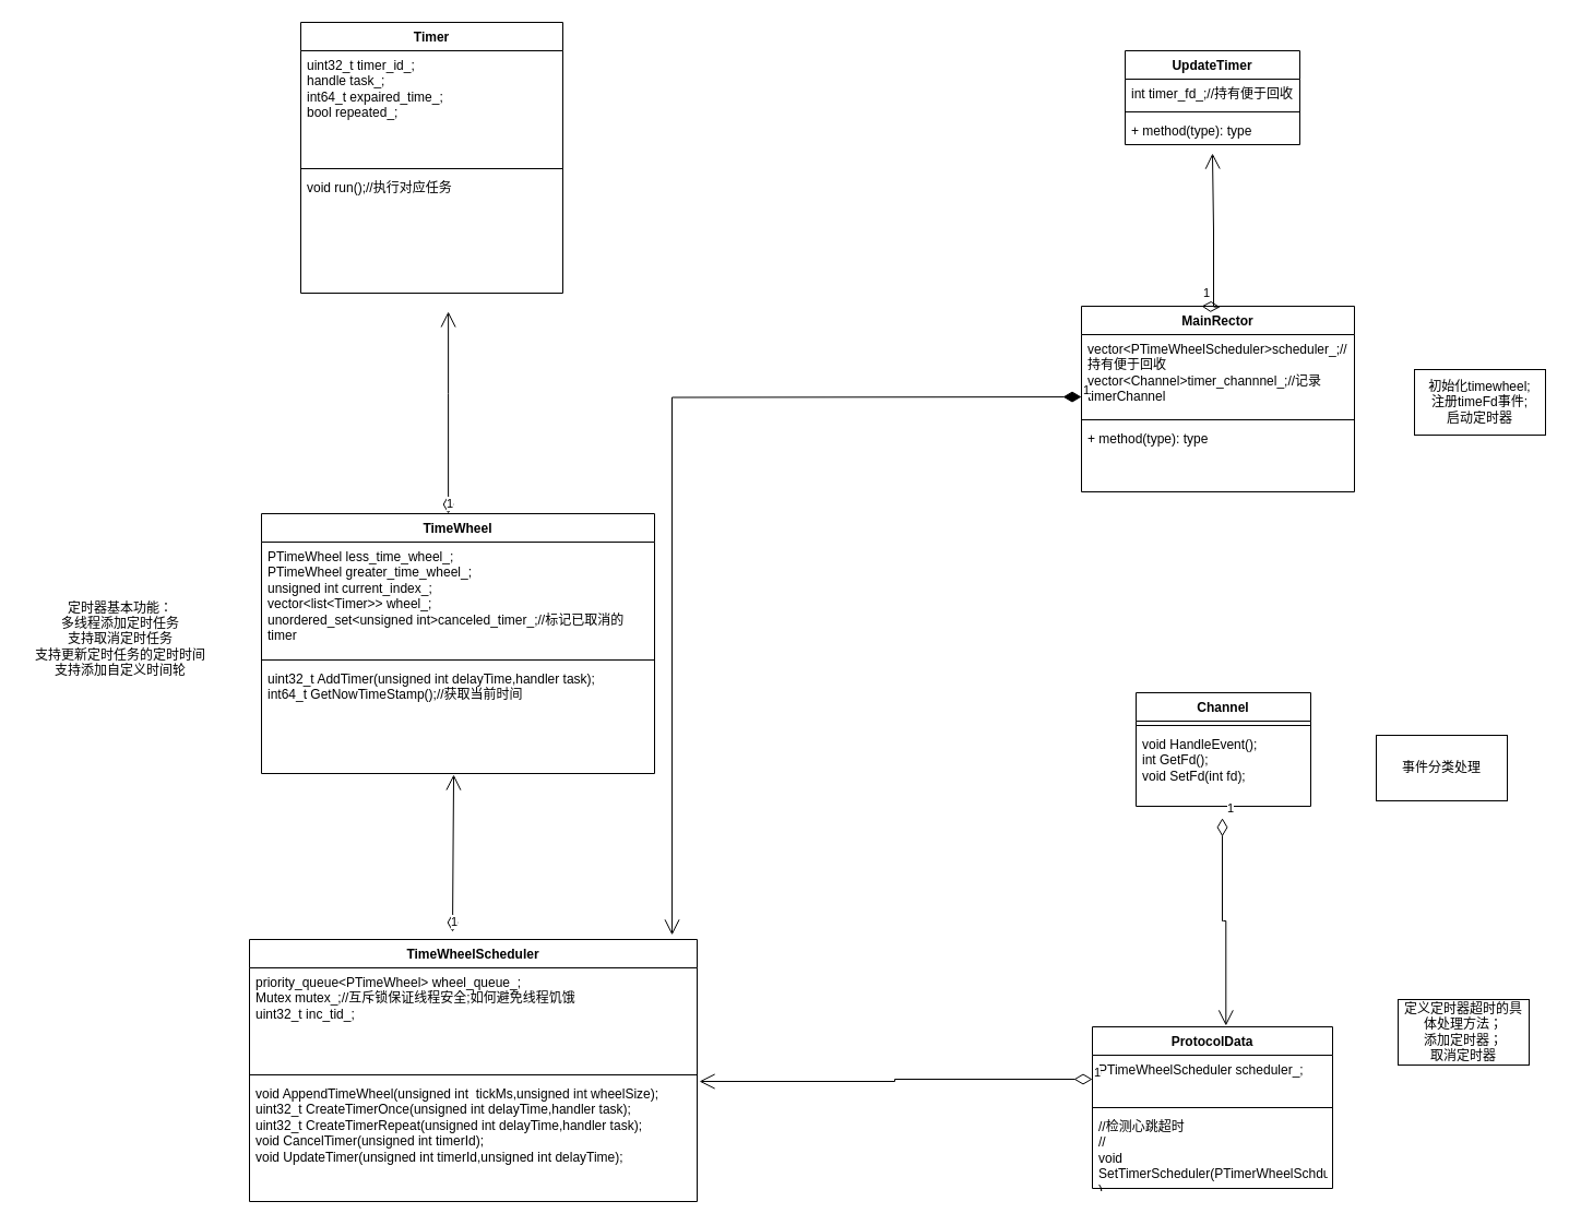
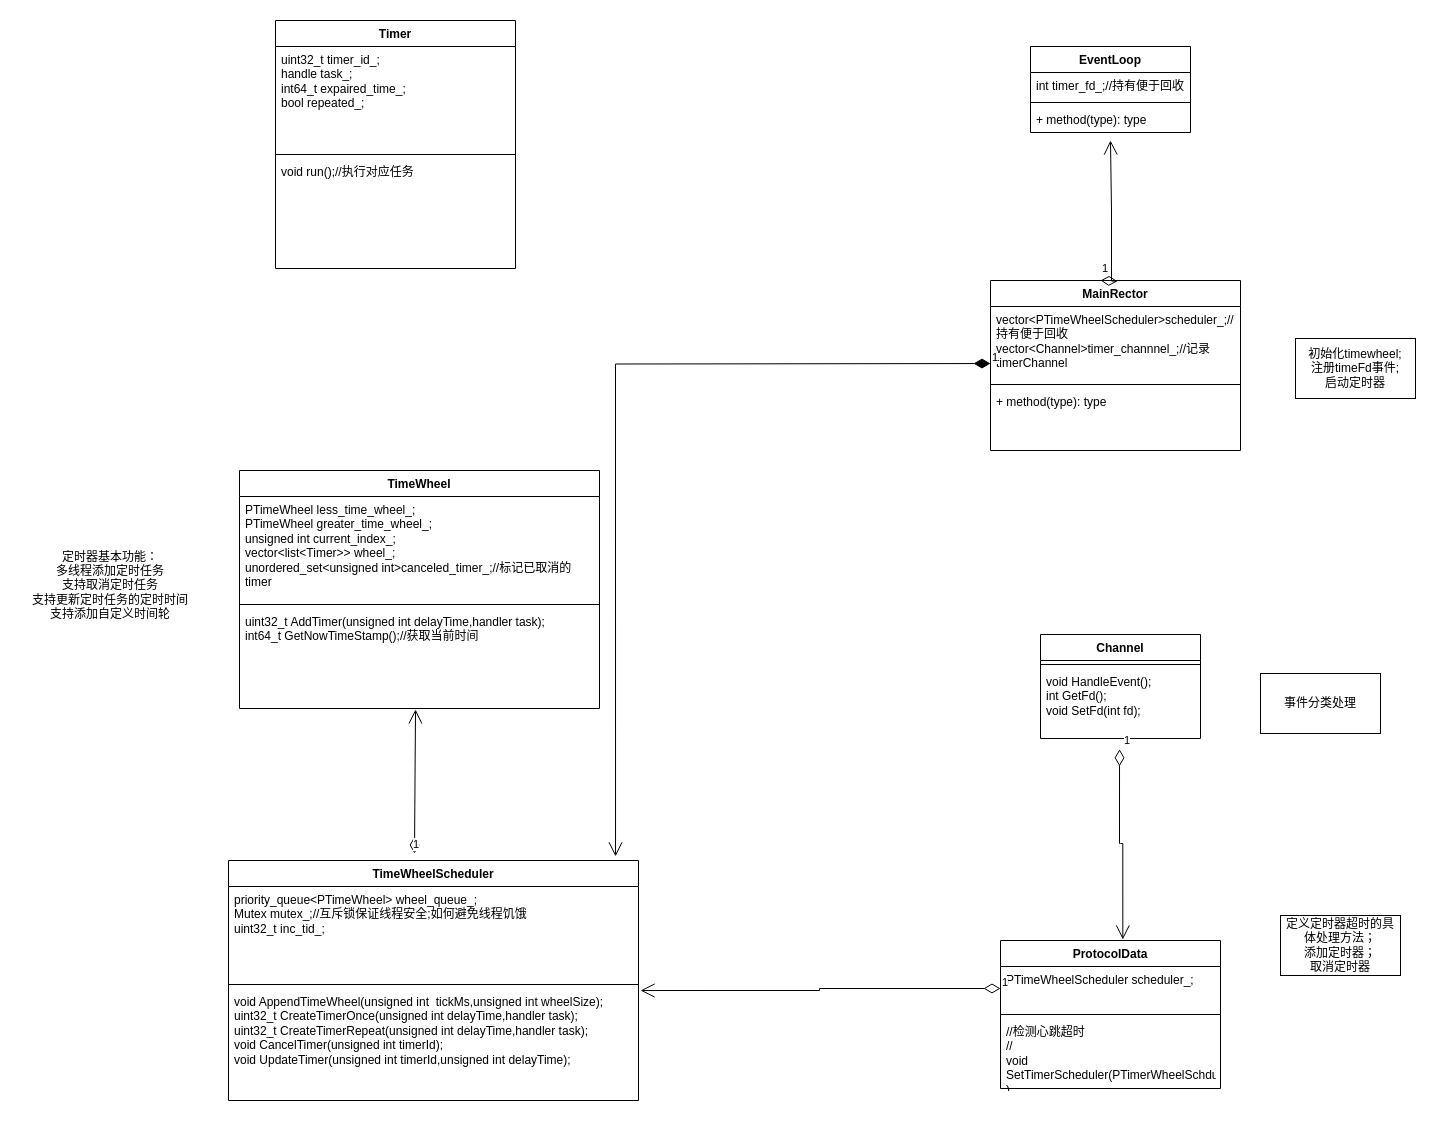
  <mxCell id="0" />
  <mxCell id="1" parent="0" />
  <mxCell id="2" value="定时器基本功能：&lt;div&gt;多线程添加定时任务&lt;/div&gt;&lt;div&gt;支持取消定时任务&lt;/div&gt;&lt;div&gt;支持更新定时任务的定时时间&lt;/div&gt;&lt;div&gt;支持添加自定义时间轮&lt;/div&gt;" style="text;html=1;align=center;verticalAlign=middle;whiteSpace=wrap;rounded=0;" parent="1" vertex="1"><mxGeometry x="20" y="535" width="180" height="100" as="geometry" /></mxCell>
  <mxCell id="3" value="TimeWheelScheduler" style="swimlane;fontStyle=1;align=center;verticalAlign=top;childLayout=stackLayout;horizontal=1;startSize=26;horizontalStack=0;resizeParent=1;resizeParentMax=0;resizeLast=0;collapsible=1;marginBottom=0;whiteSpace=wrap;html=1;" parent="1" vertex="1"><mxGeometry x="228" y="860" width="410" height="240" as="geometry" /></mxCell>
  <mxCell id="4" value="priority_queue&amp;lt;PTimeWheel&amp;gt; wheel_queue_;&lt;div&gt;Mutex mutex_;//互斥锁保证线程安全;如何避免线程饥饿&lt;/div&gt;&lt;div&gt;&lt;span style=&quot;background-color: initial;&quot;&gt;uint32_t&lt;/span&gt;&amp;nbsp;inc_tid_;&lt;/div&gt;&lt;div&gt;&lt;br&gt;&lt;/div&gt;" style="text;strokeColor=none;fillColor=none;align=left;verticalAlign=top;spacingLeft=4;spacingRight=4;overflow=hidden;rotatable=0;points=[[0,0.5],[1,0.5]];portConstraint=eastwest;whiteSpace=wrap;html=1;" parent="3" vertex="1"><mxGeometry y="26" width="410" height="94" as="geometry" /></mxCell>
  <mxCell id="5" value="" style="line;strokeWidth=1;fillColor=none;align=left;verticalAlign=middle;spacingTop=-1;spacingLeft=3;spacingRight=3;rotatable=0;labelPosition=right;points=[];portConstraint=eastwest;strokeColor=inherit;" parent="3" vertex="1"><mxGeometry y="120" width="410" height="8" as="geometry" /></mxCell>
  <mxCell id="6" value="void AppendTimeWheel(unsigned int&amp;nbsp; tickMs,unsigned int wheelSize);&lt;br&gt;&lt;div&gt;&lt;span style=&quot;background-color: initial;&quot;&gt;uint32_t&lt;/span&gt;&amp;nbsp;CreateTimerOnce(unsigned int delayTime,handler task);&lt;/div&gt;&lt;div&gt;&lt;span style=&quot;background-color: initial;&quot;&gt;uint32_t&lt;/span&gt;&amp;nbsp;CreateTimerRepeat(unsigned int delayTime,handler task);&lt;br&gt;&lt;/div&gt;&lt;div&gt;void CancelTimer(unsigned int timerId);&lt;/div&gt;&lt;div&gt;void UpdateTimer(&lt;span style=&quot;background-color: initial;&quot;&gt;unsigned int timerId,unsigned int delayTime&lt;/span&gt;&lt;span style=&quot;background-color: initial;&quot;&gt;);&lt;/span&gt;&lt;/div&gt;" style="text;strokeColor=none;fillColor=none;align=left;verticalAlign=top;spacingLeft=4;spacingRight=4;overflow=hidden;rotatable=0;points=[[0,0.5],[1,0.5]];portConstraint=eastwest;whiteSpace=wrap;html=1;" parent="3" vertex="1"><mxGeometry y="128" width="410" height="112" as="geometry" /></mxCell>
  <mxCell id="7" value="1" style="endArrow=open;html=1;endSize=12;startArrow=diamondThin;startSize=14;startFill=0;edgeStyle=orthogonalEdgeStyle;align=left;verticalAlign=bottom;rounded=0;entryX=0.489;entryY=1.01;entryDx=0;entryDy=0;entryPerimeter=0;" parent="3" target="11" edge="1"><mxGeometry x="-1" y="3" relative="1" as="geometry"><mxPoint x="186" y="-7" as="sourcePoint" /><mxPoint x="346" y="-7" as="targetPoint" /></mxGeometry></mxCell>
  <mxCell id="8" value="TimeWheel" style="swimlane;fontStyle=1;align=center;verticalAlign=top;childLayout=stackLayout;horizontal=1;startSize=26;horizontalStack=0;resizeParent=1;resizeParentMax=0;resizeLast=0;collapsible=1;marginBottom=0;whiteSpace=wrap;html=1;" parent="1" vertex="1"><mxGeometry x="239" y="470" width="360" height="238" as="geometry" /></mxCell>
  <mxCell id="9" value="PTimeWheel less_time_wheel_;&lt;div&gt;PTimeWheel greater_time_wheel_;&lt;br&gt;&lt;/div&gt;&lt;div&gt;unsigned int current_index_;&lt;/div&gt;&lt;div&gt;vector&amp;lt;list&amp;lt;Timer&amp;gt;&amp;gt; wheel_;&lt;/div&gt;&lt;div&gt;unordered_set&amp;lt;unsigned int&amp;gt;canceled_timer_;//标记已取消的timer&lt;/div&gt;" style="text;strokeColor=none;fillColor=none;align=left;verticalAlign=top;spacingLeft=4;spacingRight=4;overflow=hidden;rotatable=0;points=[[0,0.5],[1,0.5]];portConstraint=eastwest;whiteSpace=wrap;html=1;" parent="8" vertex="1"><mxGeometry y="26" width="360" height="104" as="geometry" /></mxCell>
  <mxCell id="10" value="" style="line;strokeWidth=1;fillColor=none;align=left;verticalAlign=middle;spacingTop=-1;spacingLeft=3;spacingRight=3;rotatable=0;labelPosition=right;points=[];portConstraint=eastwest;strokeColor=inherit;" parent="8" vertex="1"><mxGeometry y="130" width="360" height="8" as="geometry" /></mxCell>
  <mxCell id="11" value="uint32_t AddTimer(unsigned int delayTime,handler task);&lt;div&gt;int64_t GetNowTimeStamp();//获取当前时间&lt;/div&gt;&lt;div&gt;&lt;br&gt;&lt;/div&gt;&lt;div&gt;&lt;br&gt;&lt;/div&gt;" style="text;strokeColor=none;fillColor=none;align=left;verticalAlign=top;spacingLeft=4;spacingRight=4;overflow=hidden;rotatable=0;points=[[0,0.5],[1,0.5]];portConstraint=eastwest;whiteSpace=wrap;html=1;" parent="8" vertex="1"><mxGeometry y="138" width="360" height="100" as="geometry" /></mxCell>
  <mxCell id="12" value="Timer" style="swimlane;fontStyle=1;align=center;verticalAlign=top;childLayout=stackLayout;horizontal=1;startSize=26;horizontalStack=0;resizeParent=1;resizeParentMax=0;resizeLast=0;collapsible=1;marginBottom=0;whiteSpace=wrap;html=1;" parent="1" vertex="1"><mxGeometry x="275" y="20" width="240" height="248" as="geometry" /></mxCell>
  <mxCell id="13" value="uint32_t&amp;nbsp;timer_id_;&lt;div&gt;handle task_;&lt;/div&gt;&lt;div&gt;int64_t expaired_time_;&lt;/div&gt;&lt;div&gt;bool repeated_;&lt;/div&gt;" style="text;strokeColor=none;fillColor=none;align=left;verticalAlign=top;spacingLeft=4;spacingRight=4;overflow=hidden;rotatable=0;points=[[0,0.5],[1,0.5]];portConstraint=eastwest;whiteSpace=wrap;html=1;" parent="12" vertex="1"><mxGeometry y="26" width="240" height="104" as="geometry" /></mxCell>
  <mxCell id="14" value="" style="line;strokeWidth=1;fillColor=none;align=left;verticalAlign=middle;spacingTop=-1;spacingLeft=3;spacingRight=3;rotatable=0;labelPosition=right;points=[];portConstraint=eastwest;strokeColor=inherit;" parent="12" vertex="1"><mxGeometry y="130" width="240" height="8" as="geometry" /></mxCell>
  <mxCell id="15" value="void run();//执行对应任务" style="text;strokeColor=none;fillColor=none;align=left;verticalAlign=top;spacingLeft=4;spacingRight=4;overflow=hidden;rotatable=0;points=[[0,0.5],[1,0.5]];portConstraint=eastwest;whiteSpace=wrap;html=1;" parent="12" vertex="1"><mxGeometry y="138" width="240" height="110" as="geometry" /></mxCell>
- <mxCell id="16" value="1" style="endArrow=open;html=1;endSize=12;startArrow=diamondThin;startSize=14;startFill=0;edgeStyle=orthogonalEdgeStyle;align=left;verticalAlign=bottom;rounded=0;entryX=0.563;entryY=1.154;entryDx=0;entryDy=0;entryPerimeter=0;" parent="1" source="8" target="15" edge="1"><mxGeometry x="-1" y="3" relative="1" as="geometry"><mxPoint x="420" y="430" as="sourcePoint" /><mxPoint x="580" y="430" as="targetPoint" /><Array as="points"><mxPoint x="410" y="360" /></Array></mxGeometry></mxCell>
  <mxCell id="17" value="ProtocolData" style="swimlane;fontStyle=1;align=center;verticalAlign=top;childLayout=stackLayout;horizontal=1;startSize=26;horizontalStack=0;resizeParent=1;resizeParentMax=0;resizeLast=0;collapsible=1;marginBottom=0;whiteSpace=wrap;html=1;" vertex="1" parent="1"><mxGeometry x="1000" y="940" width="220" height="148" as="geometry" /></mxCell>
  <mxCell id="18" value="PTimeWheelScheduler scheduler_;" style="text;strokeColor=none;fillColor=none;align=left;verticalAlign=top;spacingLeft=4;spacingRight=4;overflow=hidden;rotatable=0;points=[[0,0.5],[1,0.5]];portConstraint=eastwest;whiteSpace=wrap;html=1;" vertex="1" parent="17"><mxGeometry y="26" width="220" height="44" as="geometry" /></mxCell>
  <mxCell id="19" value="" style="line;strokeWidth=1;fillColor=none;align=left;verticalAlign=middle;spacingTop=-1;spacingLeft=3;spacingRight=3;rotatable=0;labelPosition=right;points=[];portConstraint=eastwest;strokeColor=inherit;" vertex="1" parent="17"><mxGeometry y="70" width="220" height="8" as="geometry" /></mxCell>
  <mxCell id="20" value="//检测心跳超时&lt;div&gt;//&lt;/div&gt;&lt;div&gt;void SetTimerScheduler(PTimerWheelSchduler )&lt;/div&gt;" style="text;strokeColor=none;fillColor=none;align=left;verticalAlign=top;spacingLeft=4;spacingRight=4;overflow=hidden;rotatable=0;points=[[0,0.5],[1,0.5]];portConstraint=eastwest;whiteSpace=wrap;html=1;" vertex="1" parent="17"><mxGeometry y="78" width="220" height="70" as="geometry" /></mxCell>
  <mxCell id="21" value="Channel" style="swimlane;fontStyle=1;align=center;verticalAlign=top;childLayout=stackLayout;horizontal=1;startSize=26;horizontalStack=0;resizeParent=1;resizeParentMax=0;resizeLast=0;collapsible=1;marginBottom=0;whiteSpace=wrap;html=1;" vertex="1" parent="1"><mxGeometry x="1040" y="634" width="160" height="104" as="geometry" /></mxCell>
  <mxCell id="22" value="" style="line;strokeWidth=1;fillColor=none;align=left;verticalAlign=middle;spacingTop=-1;spacingLeft=3;spacingRight=3;rotatable=0;labelPosition=right;points=[];portConstraint=eastwest;strokeColor=inherit;" vertex="1" parent="21"><mxGeometry y="26" width="160" height="8" as="geometry" /></mxCell>
  <mxCell id="23" value="void HandleEvent();&lt;div&gt;int GetFd();&lt;/div&gt;&lt;div&gt;void SetFd(int fd);&lt;/div&gt;" style="text;strokeColor=none;fillColor=none;align=left;verticalAlign=top;spacingLeft=4;spacingRight=4;overflow=hidden;rotatable=0;points=[[0,0.5],[1,0.5]];portConstraint=eastwest;whiteSpace=wrap;html=1;" vertex="1" parent="21"><mxGeometry y="34" width="160" height="70" as="geometry" /></mxCell>
  <mxCell id="24" value="MainRector" style="swimlane;fontStyle=1;align=center;verticalAlign=top;childLayout=stackLayout;horizontal=1;startSize=26;horizontalStack=0;resizeParent=1;resizeParentMax=0;resizeLast=0;collapsible=1;marginBottom=0;whiteSpace=wrap;html=1;" vertex="1" parent="1"><mxGeometry x="990" y="280" width="250" height="170" as="geometry" /></mxCell>
  <mxCell id="25" value="&lt;div&gt;vector&amp;lt;PTimeWheelScheduler&amp;gt;scheduler_;//持有便于回收&lt;/div&gt;&lt;div&gt;vector&amp;lt;Channel&amp;gt;timer_channnel_;//记录timerChannel&lt;/div&gt;" style="text;strokeColor=none;fillColor=none;align=left;verticalAlign=top;spacingLeft=4;spacingRight=4;overflow=hidden;rotatable=0;points=[[0,0.5],[1,0.5]];portConstraint=eastwest;whiteSpace=wrap;html=1;" vertex="1" parent="24"><mxGeometry y="26" width="250" height="74" as="geometry" /></mxCell>
  <mxCell id="26" value="" style="line;strokeWidth=1;fillColor=none;align=left;verticalAlign=middle;spacingTop=-1;spacingLeft=3;spacingRight=3;rotatable=0;labelPosition=right;points=[];portConstraint=eastwest;strokeColor=inherit;" vertex="1" parent="24"><mxGeometry y="100" width="250" height="8" as="geometry" /></mxCell>
  <mxCell id="27" value="+ method(type): type" style="text;strokeColor=none;fillColor=none;align=left;verticalAlign=top;spacingLeft=4;spacingRight=4;overflow=hidden;rotatable=0;points=[[0,0.5],[1,0.5]];portConstraint=eastwest;whiteSpace=wrap;html=1;" vertex="1" parent="24"><mxGeometry y="108" width="250" height="62" as="geometry" /></mxCell>
  <mxCell id="28" value="1" style="endArrow=open;html=1;endSize=12;startArrow=diamondThin;startSize=14;startFill=1;edgeStyle=orthogonalEdgeStyle;align=left;verticalAlign=bottom;rounded=0;entryX=0.944;entryY=-0.017;entryDx=0;entryDy=0;entryPerimeter=0;" edge="1" parent="1" target="3"><mxGeometry x="-1" y="3" relative="1" as="geometry"><mxPoint x="990" y="363.04" as="sourcePoint" /><mxPoint x="807.09" y="708" as="targetPoint" /></mxGeometry></mxCell>
  <mxCell id="29" value="初始化timewheel;&lt;div&gt;注册timeFd事件;&lt;/div&gt;&lt;div&gt;启动定时器&lt;/div&gt;" style="rounded=0;whiteSpace=wrap;html=1;" vertex="1" parent="1"><mxGeometry x="1295" y="338" width="120" height="60" as="geometry" /></mxCell>
- <mxCell id="30" value="UpdateTimer" style="swimlane;fontStyle=1;align=center;verticalAlign=top;childLayout=stackLayout;horizontal=1;startSize=26;horizontalStack=0;resizeParent=1;resizeParentMax=0;resizeLast=0;collapsible=1;marginBottom=0;whiteSpace=wrap;html=1;" vertex="1" parent="1"><mxGeometry x="1030" y="46" width="160" height="86" as="geometry" /></mxCell>
+ <mxCell id="30" value="EventLoop" style="swimlane;fontStyle=1;align=center;verticalAlign=top;childLayout=stackLayout;horizontal=1;startSize=26;horizontalStack=0;resizeParent=1;resizeParentMax=0;resizeLast=0;collapsible=1;marginBottom=0;whiteSpace=wrap;html=1;" vertex="1" parent="1"><mxGeometry x="1030" y="46" width="160" height="86" as="geometry" /></mxCell>
  <mxCell id="31" value="int timer_fd_;//持有便于回收" style="text;strokeColor=none;fillColor=none;align=left;verticalAlign=top;spacingLeft=4;spacingRight=4;overflow=hidden;rotatable=0;points=[[0,0.5],[1,0.5]];portConstraint=eastwest;whiteSpace=wrap;html=1;" vertex="1" parent="30"><mxGeometry y="26" width="160" height="26" as="geometry" /></mxCell>
  <mxCell id="32" value="" style="line;strokeWidth=1;fillColor=none;align=left;verticalAlign=middle;spacingTop=-1;spacingLeft=3;spacingRight=3;rotatable=0;labelPosition=right;points=[];portConstraint=eastwest;strokeColor=inherit;" vertex="1" parent="30"><mxGeometry y="52" width="160" height="8" as="geometry" /></mxCell>
  <mxCell id="33" value="+ method(type): type" style="text;strokeColor=none;fillColor=none;align=left;verticalAlign=top;spacingLeft=4;spacingRight=4;overflow=hidden;rotatable=0;points=[[0,0.5],[1,0.5]];portConstraint=eastwest;whiteSpace=wrap;html=1;" vertex="1" parent="30"><mxGeometry y="60" width="160" height="26" as="geometry" /></mxCell>
  <mxCell id="34" value="1" style="endArrow=open;html=1;endSize=12;startArrow=diamondThin;startSize=14;startFill=0;edgeStyle=orthogonalEdgeStyle;align=left;verticalAlign=bottom;rounded=0;entryX=1.005;entryY=0.018;entryDx=0;entryDy=0;entryPerimeter=0;exitX=0;exitY=0.5;exitDx=0;exitDy=0;" edge="1" parent="1" source="18" target="6"><mxGeometry x="-1" y="3" relative="1" as="geometry"><mxPoint x="800" y="1050" as="sourcePoint" /><mxPoint x="960" y="1050" as="targetPoint" /></mxGeometry></mxCell>
  <mxCell id="35" value="定义定时器超时的具体处理方法；&lt;div&gt;添加定时器；&lt;/div&gt;&lt;div&gt;取消定时器&lt;/div&gt;" style="rounded=0;whiteSpace=wrap;html=1;" vertex="1" parent="1"><mxGeometry x="1280" y="915" width="120" height="60" as="geometry" /></mxCell>
  <mxCell id="36" value="事件分类处理" style="rounded=0;whiteSpace=wrap;html=1;" vertex="1" parent="1"><mxGeometry x="1260" y="673" width="120" height="60" as="geometry" /></mxCell>
  <mxCell id="37" value="1" style="endArrow=open;html=1;endSize=12;startArrow=diamondThin;startSize=14;startFill=0;edgeStyle=orthogonalEdgeStyle;align=left;verticalAlign=bottom;rounded=0;entryX=0.556;entryY=-0.007;entryDx=0;entryDy=0;entryPerimeter=0;exitX=0.494;exitY=1.154;exitDx=0;exitDy=0;exitPerimeter=0;" edge="1" parent="1" source="23" target="17"><mxGeometry x="-1" y="3" relative="1" as="geometry"><mxPoint x="1100" y="800" as="sourcePoint" /><mxPoint x="1260" y="800" as="targetPoint" /><Array as="points"><mxPoint x="1120" y="843" /><mxPoint x="1129" y="843" /></Array></mxGeometry></mxCell>
  <mxCell id="38" value="1" style="endArrow=open;html=1;endSize=12;startArrow=diamondThin;startSize=14;startFill=0;edgeStyle=orthogonalEdgeStyle;align=left;verticalAlign=bottom;rounded=0;" edge="1" parent="1"><mxGeometry x="-1" y="3" relative="1" as="geometry"><mxPoint x="1100" y="280" as="sourcePoint" /><mxPoint x="1110" y="140" as="targetPoint" /></mxGeometry></mxCell>
